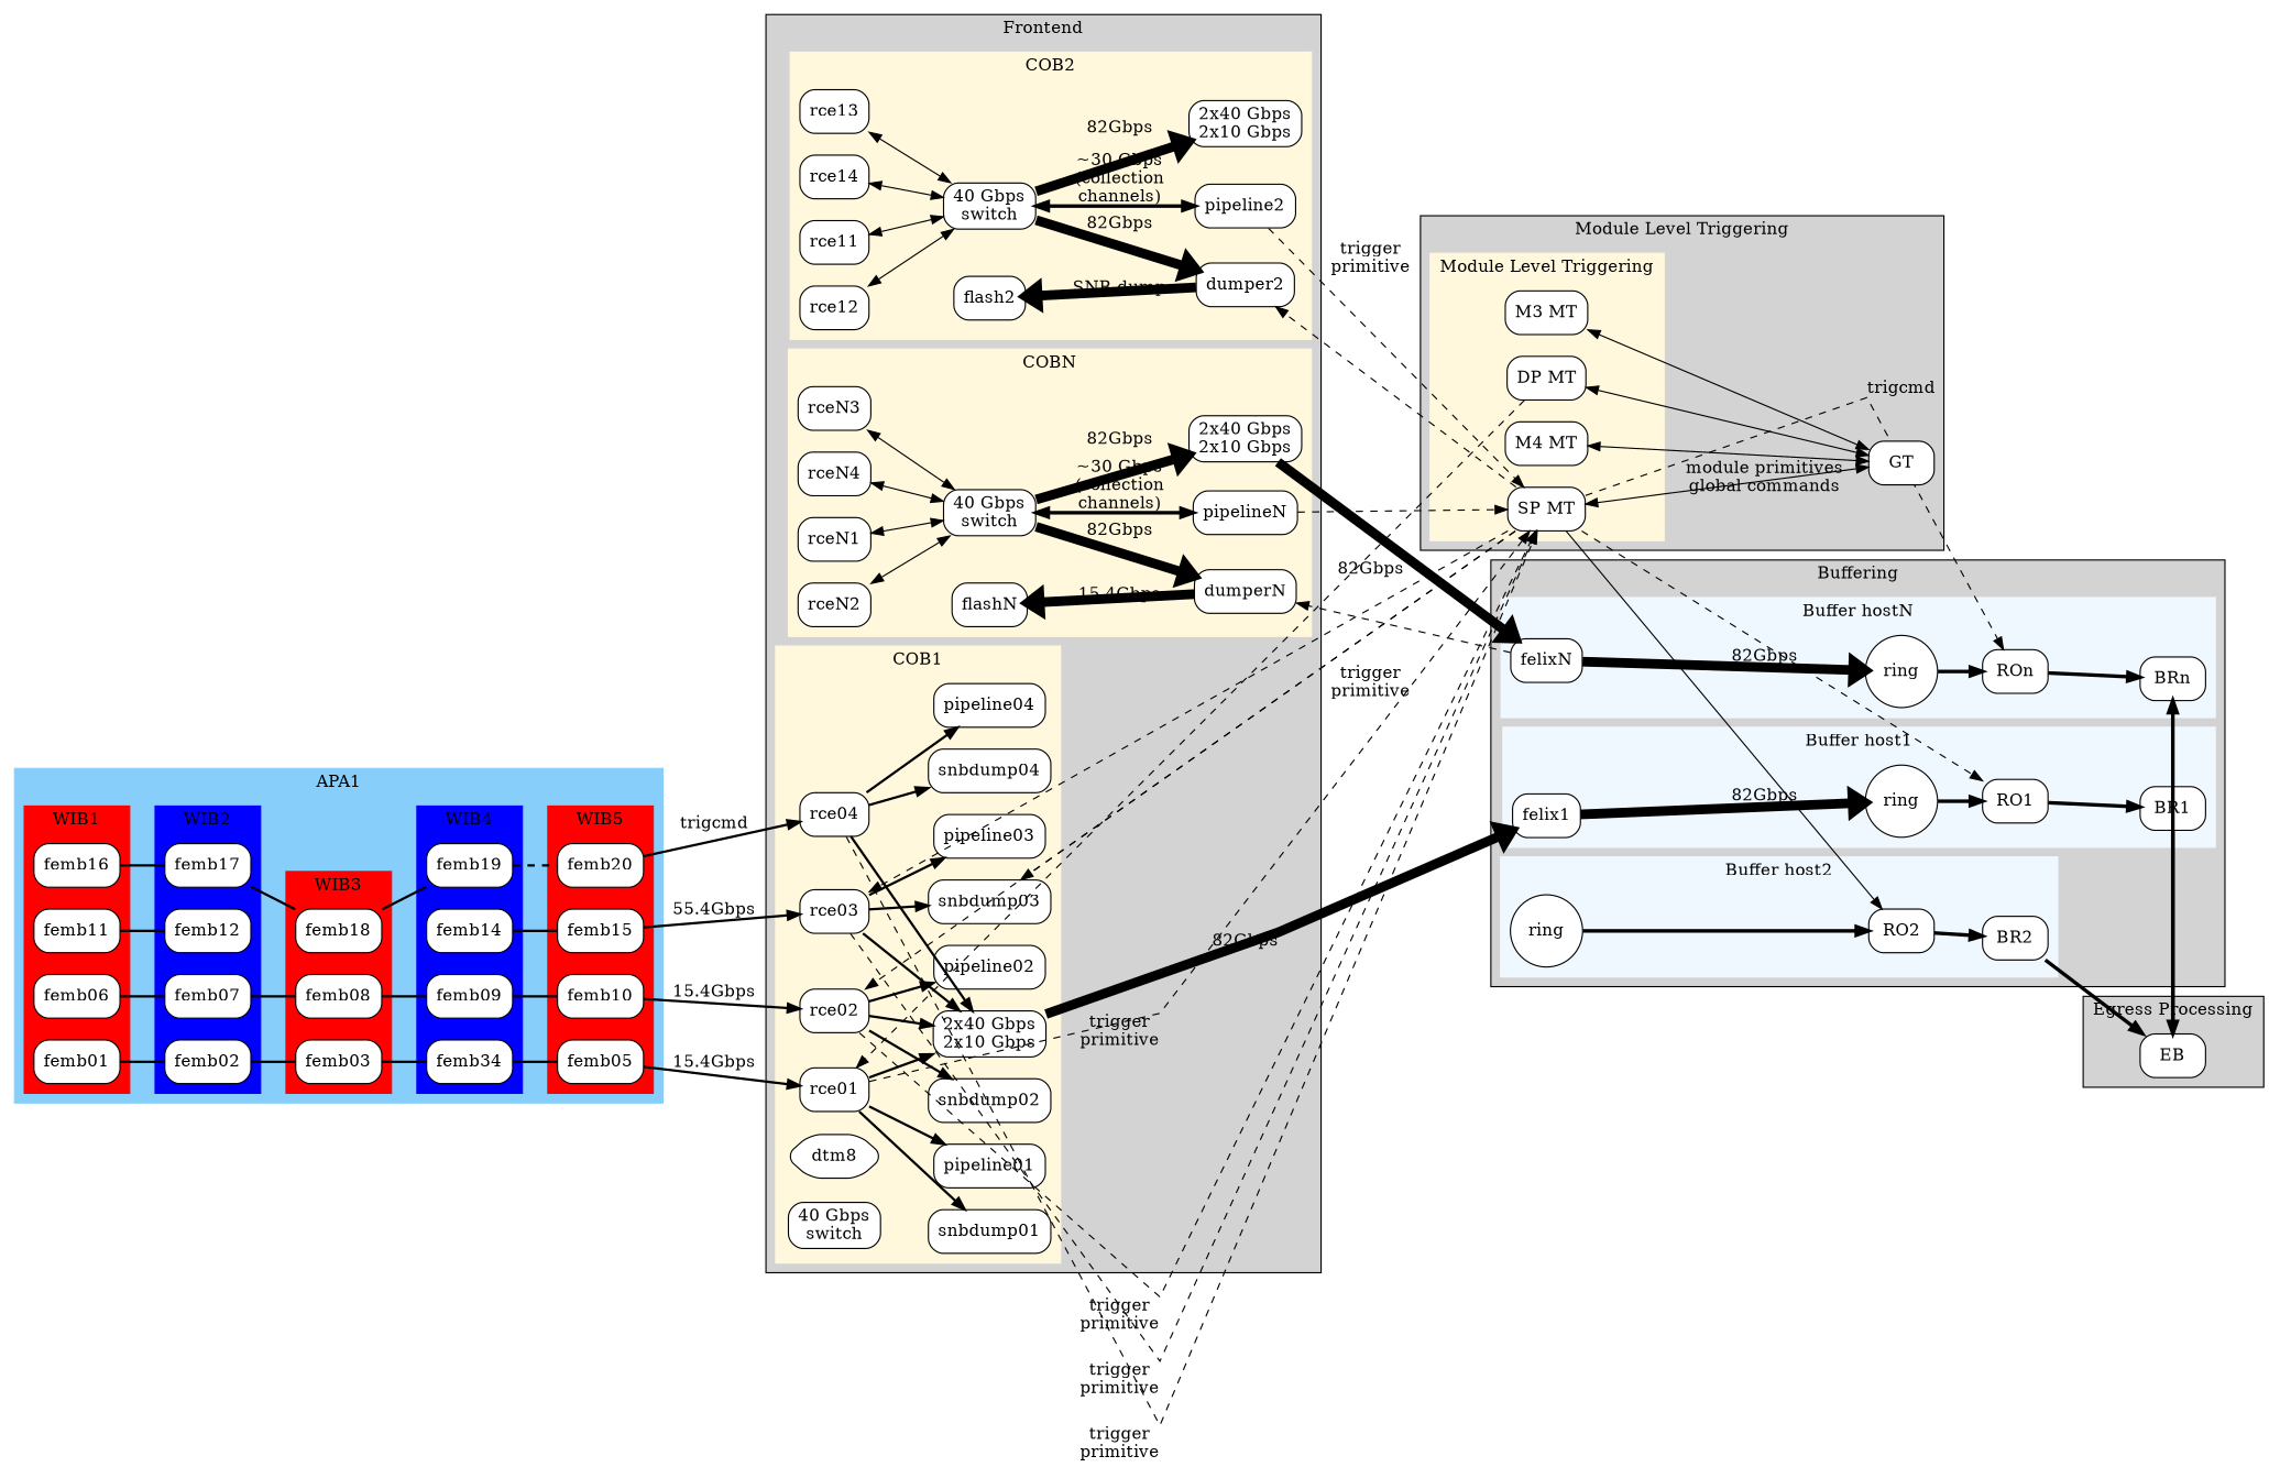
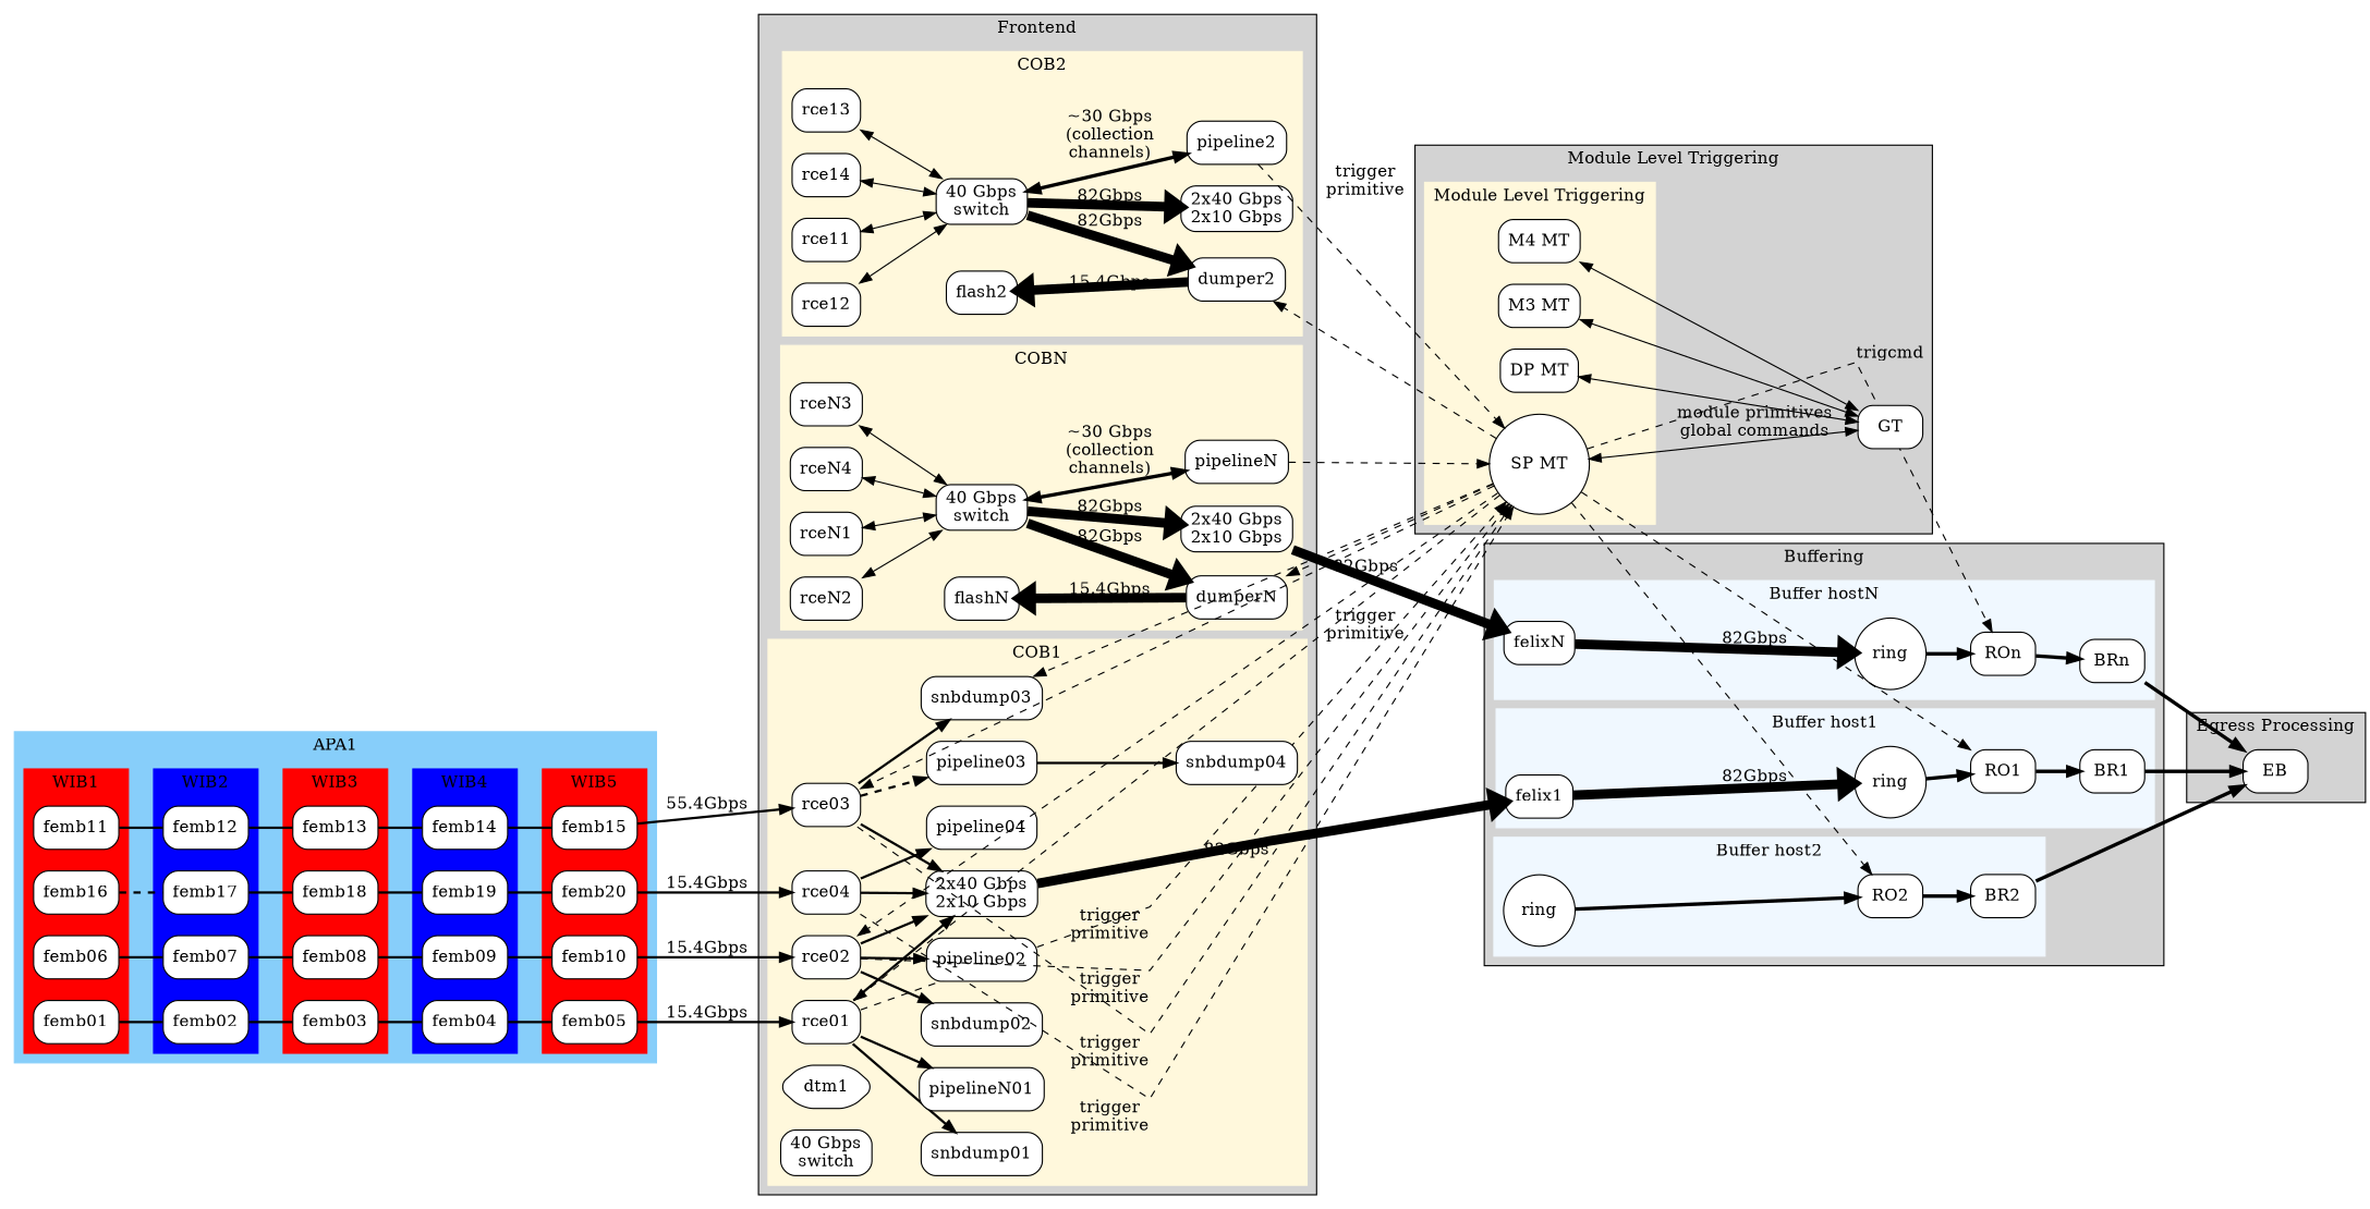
  digraph {
    rankdir=LR
    splines=line
    style=filled
    node [color=black fillcolor=white shape=box style="rounded,filled"]
    edge [penwidth=2]
    femb01
    femb06
    femb11
    femb16
    femb02
    femb07
    femb12
    femb17
    femb03
    femb08
+   femb13
    femb18
-   femb04 [label=femb34]
+   femb04
    femb09
    femb14
    femb19
    femb05
    femb10
    femb15
    femb20
    rce01
    snbdump01
    n23 [label="2x40 Gbps\n2x10 Gbps"]
-   pipeline01
+   pipeline01 [label=pipelineN01]
    rce02
    snbdump02
    pipeline02
    rce03
    snbdump03
    pipeline03
    rce04
    snbdump04
    pipeline04
-   dtm1 [shape=hexagon label=dtm8]
+   dtm1 [shape=hexagon]
    n35 [label="40 Gbps\nswitch"]
    n36 [label="40 Gbps\nswitch"]
    rce11
    rce12
    rce13
    rce14
    n41 [label="2x40 Gbps\n2x10 Gbps"]
    pipeline2
    dumper2
    flash2
    n45 [label="40 Gbps\nswitch"]
    rceN1
    rceN2
    rceN3
    rceN4
    n50 [label="2x40 Gbps\n2x10 Gbps"]
    pipelineN
    dumperN
    flashN
    felix1
    n55 [label=ring shape=circle]
    RO1
    BR1
    n58 [label=ring shape=circle]
    RO2
    BR2
    felixN
    n62 [label=ring shape=circle]
    ROn
    BRn
-   n65 [label="SP MT"]
+   n65 [label="SP MT" shape=circle]
    n66 [label="DP MT"]
    n67 [label="M3 MT"]
    n68 [label="M4 MT"]
    GT
    EB
    subgraph cluster_1 {
      color=lightskyblue
      label=APA1
      subgraph cluster_2 {
        color=red
        label=WIB1
        femb01
        femb06
        femb11
        femb16
      }
      subgraph cluster_3 {
        color=blue
        label=WIB2
        femb02
        femb07
        femb12
        femb17
      }
      subgraph cluster_4 {
        color=red
        label=WIB3
        femb03
        femb08
+       femb13
        femb18
      }
      subgraph cluster_5 {
        color=blue
        label=WIB4
        femb04
        femb09
        femb14
        femb19
      }
      subgraph cluster_6 {
        color=red
        label=WIB5
        femb05
        femb10
        femb15
        femb20
      }
    }
    subgraph cluster_7 {
      label=Frontend
      subgraph cluster_8 {
        color=cornsilk
        label=COB1
        rce01
        snbdump01
        n23
        pipeline01
        rce02
        snbdump02
        pipeline02
        rce03
        snbdump03
        pipeline03
        rce04
        snbdump04
        pipeline04
        dtm1
        n35
      }
      subgraph cluster_9 {
        color=cornsilk
        label=COB2
        n36
        rce11
        rce12
        rce13
        rce14
        n41
        pipeline2
        dumper2
        flash2
      }
      subgraph cluster_10 {
        color=cornsilk
        label=COBN
        n45
        rceN1
        rceN2
        rceN3
        rceN4
        n50
        pipelineN
        dumperN
        flashN
      }
    }
    subgraph cluster_11 {
      label=Buffering
      subgraph cluster_12 {
        color=aliceblue
        label="Buffer host1"
        felix1
        n55
        RO1
        BR1
      }
      subgraph cluster_13 {
        color=aliceblue
        label="Buffer host2"
        n58
        RO2
        BR2
      }
      subgraph cluster_14 {
        color=aliceblue
        label="Buffer hostN"
        felixN
        n62
        ROn
        BRn
      }
    }
    subgraph cluster_15 {
      label="Module Level Triggering"
      GT
      subgraph cluster_16 {
        color=cornsilk
        label="Module Level Triggering"
        n65
        n66
        n67
        n68
      }
    }
    subgraph cluster_17 {
      label="Egress Processing"
      EB
    }
    femb01 -> femb02 [dir=none]
    femb06 -> femb07 [dir=none]
    femb11 -> femb12 [dir=none]
-   femb16 -> femb17 [dir=none]
+   femb16 -> femb17 [dir=none style=dashed]
    femb02 -> femb03 [dir=none]
    femb07 -> femb08 [dir=none]
+   femb12 -> femb13 [dir=none]
    femb17 -> femb18 [dir=none]
    femb03 -> femb04 [dir=none]
    femb08 -> femb09 [dir=none]
+   femb13 -> femb14 [dir=none]
    femb18 -> femb19 [dir=none]
    femb04 -> femb05 [dir=none]
    femb09 -> femb10 [dir=none]
    femb14 -> femb15 [dir=none]
-   femb19 -> femb20 [dir=none style=dashed]
+   femb19 -> femb20 [dir=none]
    femb05 -> rce01 [label="15.4Gbps"]
    femb10 -> rce02 [label="15.4Gbps"]
    femb15 -> rce03 [label="55.4Gbps"]
-   femb20 -> rce04 [label=trigcmd]
+   femb20 -> rce04 [label="15.4Gbps"]
    rce01 -> snbdump01
    rce01 -> n23
    rce01 -> pipeline01
    rce01 -> n65 [constraint=false label="trigger\nprimitive" penwidth=1 style=dashed]
    n23 -> felix1 [label="82Gbps" penwidth=8]
    rce02 -> n23
    rce02 -> snbdump02
    rce02 -> pipeline02
    rce02 -> n65 [constraint=false label="trigger\nprimitive" penwidth=1 style=dashed]
    rce03 -> n23
    rce03 -> snbdump03
-   rce03 -> pipeline03
+   rce03 -> pipeline03 [style=dashed]
    rce03 -> n65 [constraint=false label="trigger\nprimitive" penwidth=1 style=dashed]
    rce04 -> n23
-   rce04 -> snbdump04
+   pipeline03 -> snbdump04
    rce04 -> pipeline04
    rce04 -> n65 [constraint=false label="trigger\nprimitive" penwidth=1 style=dashed]
    n36 -> n41 [label="82Gbps" penwidth=8]
    n36 -> pipeline2 [dir=both label="~30 Gbps\n(collection\nchannels)" penwidth=3]
    n36 -> dumper2 [label="82Gbps" penwidth=8]
    rce11 -> n36 [dir=both penwidth=""]
    rce12 -> n36 [dir=both penwidth=""]
    rce13 -> n36 [dir=both penwidth=""]
    rce14 -> n36 [dir=both penwidth=""]
    pipeline2 -> n65 [constraint=false label="trigger\nprimitive" penwidth=1 style=dashed]
-   flash2 -> dumper2 [dir=back label="SNB dump" penwidth=8]
+   flash2 -> dumper2 [dir=back label="15.4Gbps" penwidth=8]
    n45 -> n50 [label="82Gbps" penwidth=8]
    n45 -> pipelineN [dir=both label="~30 Gbps\n(collection\nchannels)" penwidth=3]
    n45 -> dumperN [label="82Gbps" penwidth=8]
    rceN1 -> n45 [dir=both penwidth=""]
    rceN2 -> n45 [dir=both penwidth=""]
    rceN3 -> n45 [dir=both penwidth=""]
    rceN4 -> n45 [dir=both penwidth=""]
    n50 -> felixN [label="82Gbps" penwidth=8]
    pipelineN -> n65 [constraint=false label="trigger\nprimitive" penwidth=1 style=dashed]
    flashN -> dumperN [dir=back label="15.4Gbps" penwidth=8]
    felix1 -> n55 [label="82Gbps" penwidth=8]
    n55 -> RO1 [penwidth=3]
    RO1 -> BR1 [penwidth=3]
    BR1 -> EB [penwidth=3]
    n58 -> RO2 [penwidth=3]
    RO2 -> BR2 [penwidth=3]
    BR2 -> EB [penwidth=3]
    felixN -> n62 [label="82Gbps" penwidth=8]
    n62 -> ROn [penwidth=3]
    ROn -> BRn [penwidth=3]
-   EB -> BRn [penwidth=3]
-   n66 -> rce01 [constraint=false penwidth=1 style=dashed]
+   BRn -> EB [penwidth=3]
+   n65 -> rce01 [constraint=false penwidth=1 style=dashed]
    n65 -> rce02 [constraint=false penwidth=1 style=dashed]
    n65 -> rce03 [constraint=false penwidth=1 style=dashed]
    n65 -> snbdump03 [constraint=false penwidth=1 style=dashed]
    n65 -> dumper2 [constraint=false penwidth=1 style=dashed]
-   felixN -> dumperN [constraint=false penwidth=1 style=dashed]
+   n65 -> dumperN [constraint=false penwidth=1 style=dashed]
    n65 -> RO1 [penwidth=1 style=dashed]
-   n65 -> RO2 [penwidth=1 style=solid]
+   n65 -> RO2 [penwidth=1 style=dashed]
    n65 -> ROn [label=trigcmd penwidth=1 style=dashed]
    n65 -> GT [dir=both label="module primitives\nglobal commands" penwidth=""]
    n66 -> GT [dir=both penwidth=""]
    n67 -> GT [dir=both penwidth=""]
    n68 -> GT [dir=both penwidth=""]
  }
